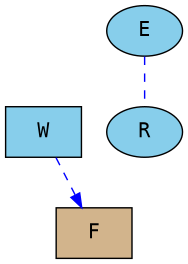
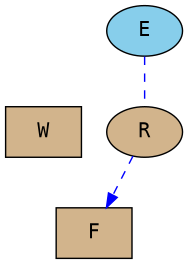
  digraph {
    rankdir=TB
    fontname="DejaVu Sans Mono"
    node [fontname="DejaVu Sans Mono" shape=box style=filled fillcolor=tan]
    edge [fontname="DejaVu Sans Mono" color=blue style=dashed]
-   W [fillcolor=skyblue]
+   W
    F
-   R [shape=ellipse fillcolor=skyblue]
+   R [shape=ellipse]
    E [shape=ellipse fillcolor=skyblue]
-   W -> F
+   R -> F
    E -> R [dir=none]
  }
